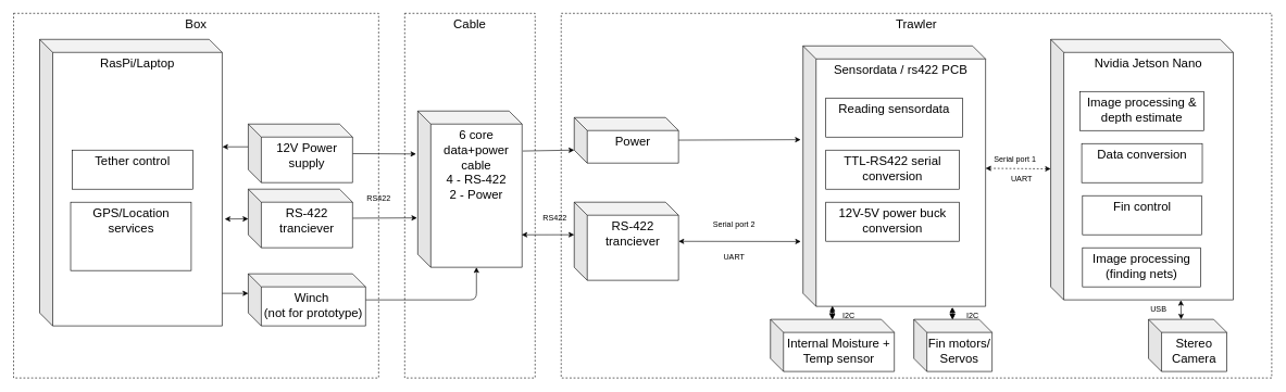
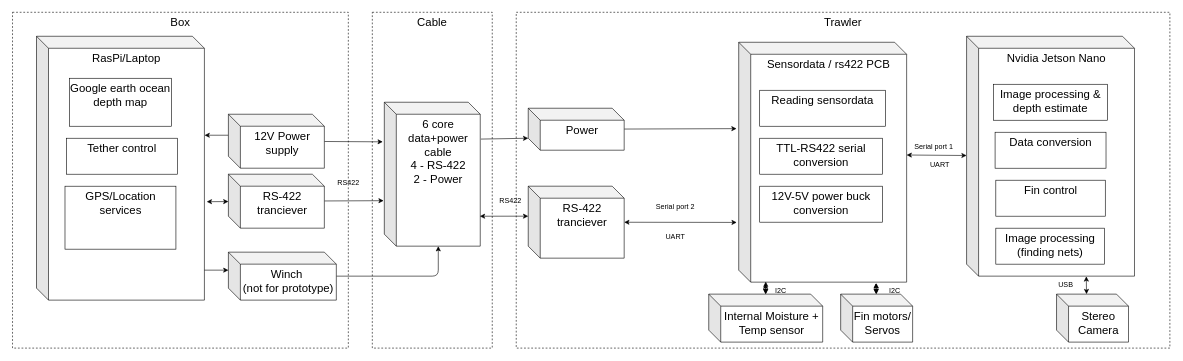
  <mxCell id="0" />
  <mxCell id="1" style="locked=1;" parent="0" />
  <mxCell id="2" value="&lt;font style=&quot;font-size: 19px;&quot;&gt;Box&lt;/font&gt;" style="rounded=0;whiteSpace=wrap;html=1;fillColor=none;dashed=1;verticalAlign=top;" parent="1" vertex="1"><mxGeometry y="20" width="560" height="560" as="geometry" x="20" /></mxCell>
  <mxCell id="3" value="&lt;font style=&quot;font-size: 19px;&quot;&gt;Trawler&lt;br&gt;&lt;br&gt;&lt;/font&gt;" style="rounded=0;whiteSpace=wrap;html=1;fillColor=none;dashed=1;verticalAlign=top;" parent="1" vertex="1"><mxGeometry x="860" y="20" width="1090" height="560" as="geometry" /></mxCell>
  <mxCell id="4" value="&lt;font style=&quot;font-size: 19px;&quot;&gt;Cable&lt;/font&gt;" style="rounded=0;whiteSpace=wrap;html=1;fillColor=none;dashed=1;verticalAlign=top;" parent="1" vertex="1"><mxGeometry x="620" y="20" width="200" height="560" as="geometry" /></mxCell>
  <mxCell id="5" style="edgeStyle=none;html=1;entryX=0.819;entryY=1.004;entryDx=0;entryDy=0;entryPerimeter=0;startArrow=block;startFill=1;" edge="1" parent="1" source="29" target="27"><mxGeometry relative="1" as="geometry" /></mxCell>
  <mxCell id="6" style="edgeStyle=none;html=1;entryX=0.16;entryY=1.006;entryDx=0;entryDy=0;entryPerimeter=0;startArrow=block;startFill=1;" edge="1" parent="1" source="31" target="27"><mxGeometry relative="1" as="geometry" /></mxCell>
  <mxCell id="7" value="Box" style="locked=1;" parent="0" />
  <mxCell id="8" value="RasPi/Laptop" style="shape=cube;whiteSpace=wrap;html=1;boundedLbl=1;backgroundOutline=1;darkOpacity=0.05;darkOpacity2=0.1;fontSize=19;fillColor=default;verticalAlign=top;" parent="7" vertex="1"><mxGeometry x="60" y="60" width="280" height="440" as="geometry" /></mxCell>
+ <mxCell id="9" value="Google earth ocean depth map" style="rounded=0;whiteSpace=wrap;html=1;fontSize=19;fillColor=default;verticalAlign=top;" parent="7" vertex="1"><mxGeometry x="115" y="130" width="170" height="80" as="geometry" /></mxCell>
  <mxCell id="10" style="edgeStyle=none;html=1;entryX=-0.016;entryY=0.275;entryDx=0;entryDy=0;entryPerimeter=0;fontSize=19;" parent="7" source="12" target="22" edge="1"><mxGeometry relative="1" as="geometry" /></mxCell>
  <mxCell id="11" style="edgeStyle=none;html=1;exitX=0;exitY=0;exitDx=0;exitDy=35;exitPerimeter=0;entryX=1.001;entryY=0.375;entryDx=0;entryDy=0;entryPerimeter=0;fontSize=19;" parent="7" source="12" target="8" edge="1"><mxGeometry relative="1" as="geometry" /></mxCell>
  <mxCell id="12" value="12V Power supply" style="shape=cube;whiteSpace=wrap;html=1;boundedLbl=1;backgroundOutline=1;darkOpacity=0.05;darkOpacity2=0.1;fontSize=19;fillColor=default;verticalAlign=top;" parent="7" vertex="1"><mxGeometry x="380" y="190" width="160" height="90" as="geometry" /></mxCell>
  <mxCell id="13" style="edgeStyle=none;html=1;entryX=-0.007;entryY=0.684;entryDx=0;entryDy=0;entryPerimeter=0;fontSize=19;" parent="7" source="15" target="22" edge="1"><mxGeometry relative="1" as="geometry" /></mxCell>
  <mxCell id="14" style="edgeStyle=none;html=1;entryX=1.014;entryY=0.627;entryDx=0;entryDy=0;entryPerimeter=0;fontSize=19;startArrow=classic;startFill=1;" parent="7" source="15" target="8" edge="1"><mxGeometry relative="1" as="geometry" /></mxCell>
  <mxCell id="15" value="RS-422 tranciever" style="shape=cube;whiteSpace=wrap;html=1;boundedLbl=1;backgroundOutline=1;darkOpacity=0.05;darkOpacity2=0.1;fontSize=19;fillColor=default;verticalAlign=top;" parent="7" vertex="1"><mxGeometry x="380" y="290" width="160" height="90" as="geometry" /></mxCell>
  <mxCell id="16" value="Tether control" style="rounded=0;whiteSpace=wrap;html=1;fontSize=19;verticalAlign=top;" parent="7" vertex="1"><mxGeometry x="110" y="230" width="185" height="60" as="geometry" /></mxCell>
  <mxCell id="17" style="edgeStyle=none;html=1;entryX=0;entryY=0;entryDx=90;entryDy=240;entryPerimeter=0;fontSize=19;" parent="7" source="18" target="22" edge="1"><mxGeometry relative="1" as="geometry"><Array as="points"><mxPoint x="730" y="460" /></Array></mxGeometry></mxCell>
  <mxCell id="18" value="Winch&amp;nbsp;&lt;br&gt;(not for prototype)" style="shape=cube;whiteSpace=wrap;html=1;boundedLbl=1;backgroundOutline=1;darkOpacity=0.05;darkOpacity2=0.1;fontSize=19;verticalAlign=top;" parent="7" vertex="1"><mxGeometry x="380" y="420" width="180" height="80" as="geometry" /></mxCell>
  <mxCell id="19" value="" style="endArrow=classic;html=1;fontSize=19;entryX=0;entryY=0;entryDx=0;entryDy=30;entryPerimeter=0;" parent="7" target="18" edge="1"><mxGeometry width="50" height="50" relative="1" as="geometry"><mxPoint x="340" y="450" as="sourcePoint" /><mxPoint x="520" y="590" as="targetPoint" /></mxGeometry></mxCell>
  <mxCell id="20" value="GPS/Location services" style="rounded=0;whiteSpace=wrap;html=1;fontSize=19;verticalAlign=top;" parent="7" vertex="1"><mxGeometry x="107.5" y="310" width="185" height="105" as="geometry" /></mxCell>
  <mxCell id="21" value="Cable" style="locked=1;" parent="0" />
  <mxCell id="22" value="6 core data+power cable&lt;br&gt;4 - RS-422&lt;br&gt;2 - Power" style="shape=cube;whiteSpace=wrap;html=1;boundedLbl=1;backgroundOutline=1;darkOpacity=0.05;darkOpacity2=0.1;fontSize=19;fillColor=default;verticalAlign=top;" parent="21" vertex="1"><mxGeometry x="640" y="170" width="160" height="240" as="geometry" /></mxCell>
  <mxCell id="23" value="RS422" style="text;html=1;align=center;verticalAlign=middle;resizable=0;points=[];autosize=1;strokeColor=none;fillColor=none;" vertex="1" parent="21"><mxGeometry x="550" y="290" width="60" height="30" as="geometry" /></mxCell>
  <mxCell id="24" value="RS422" style="text;html=1;align=center;verticalAlign=middle;resizable=0;points=[];autosize=1;strokeColor=none;fillColor=none;" vertex="1" parent="21"><mxGeometry x="820" y="320" width="60" height="30" as="geometry" /></mxCell>
  <mxCell id="25" value="Trawler" style="locked=1;" parent="0" />
  <mxCell id="26" value="Stereo Camera" style="shape=cube;whiteSpace=wrap;html=1;boundedLbl=1;backgroundOutline=1;darkOpacity=0.05;darkOpacity2=0.1;fontSize=19;fillColor=default;verticalAlign=top;" parent="25" vertex="1"><mxGeometry x="1761" y="490" width="120" height="80" as="geometry" /></mxCell>
  <mxCell id="27" value="Sensordata / rs422 PCB" style="shape=cube;whiteSpace=wrap;html=1;boundedLbl=1;backgroundOutline=1;darkOpacity=0.05;darkOpacity2=0.1;fontSize=19;fillColor=default;verticalAlign=top;" parent="25" vertex="1"><mxGeometry x="1231" y="70" width="280" height="400" as="geometry" /></mxCell>
  <mxCell id="28" style="edgeStyle=none;html=1;entryX=0.817;entryY=1.005;entryDx=0;entryDy=0;entryPerimeter=0;startArrow=block;startFill=1;" edge="1" parent="25" source="29" target="27"><mxGeometry relative="1" as="geometry" /></mxCell>
  <mxCell id="29" value="Fin motors/ Servos" style="shape=cube;whiteSpace=wrap;html=1;boundedLbl=1;backgroundOutline=1;darkOpacity=0.05;darkOpacity2=0.1;fontSize=19;fillColor=default;verticalAlign=top;" parent="25" vertex="1"><mxGeometry x="1401" y="490" width="120" height="80" as="geometry" /></mxCell>
  <mxCell id="30" style="edgeStyle=none;html=1;entryX=0.161;entryY=0.998;entryDx=0;entryDy=0;entryPerimeter=0;startArrow=block;startFill=1;" edge="1" parent="25" source="31" target="27"><mxGeometry relative="1" as="geometry" /></mxCell>
  <mxCell id="31" value="Internal Moisture + Temp sensor" style="shape=cube;whiteSpace=wrap;html=1;boundedLbl=1;backgroundOutline=1;darkOpacity=0.05;darkOpacity2=0.1;fontSize=19;fillColor=default;verticalAlign=top;" parent="25" vertex="1"><mxGeometry x="1181" y="490" width="190" height="80" as="geometry" /></mxCell>
  <mxCell id="32" style="edgeStyle=none;html=1;entryX=0;entryY=0;entryDx=50;entryDy=0;entryPerimeter=0;fontSize=19;startArrow=classic;startFill=1;exitX=0.713;exitY=1.001;exitDx=0;exitDy=0;exitPerimeter=0;" parent="25" source="34" target="26" edge="1"><mxGeometry relative="1" as="geometry" /></mxCell>
- <mxCell id="33" style="edgeStyle=none;html=1;entryX=1;entryY=0.47;entryDx=0;entryDy=0;entryPerimeter=0;startArrow=classic;startFill=1;dashed=1;" parent="25" source="34" target="27" edge="1"><mxGeometry relative="1" as="geometry" /></mxCell>
+ <mxCell id="33" style="edgeStyle=none;html=1;entryX=1;entryY=0.47;entryDx=0;entryDy=0;entryPerimeter=0;startArrow=classic;startFill=1;" parent="25" source="34" target="27" edge="1"><mxGeometry relative="1" as="geometry" /></mxCell>
  <mxCell id="34" value="Nvidia Jetson Nano" style="shape=cube;whiteSpace=wrap;html=1;boundedLbl=1;backgroundOutline=1;darkOpacity=0.05;darkOpacity2=0.1;fontSize=19;fillColor=default;verticalAlign=top;" parent="25" vertex="1"><mxGeometry x="1611" y="60" width="280" height="400" as="geometry" /></mxCell>
  <mxCell id="35" style="edgeStyle=none;html=1;entryX=-0.013;entryY=0.36;entryDx=0;entryDy=0;entryPerimeter=0;" parent="25" source="36" target="27" edge="1"><mxGeometry relative="1" as="geometry"><mxPoint x="1100" y="220" as="targetPoint" /></mxGeometry></mxCell>
  <mxCell id="36" value="Power" style="shape=cube;whiteSpace=wrap;html=1;boundedLbl=1;backgroundOutline=1;darkOpacity=0.05;darkOpacity2=0.1;fontSize=19;fillColor=default;verticalAlign=top;" parent="25" vertex="1"><mxGeometry x="880" y="180" width="160" height="70" as="geometry" /></mxCell>
  <mxCell id="37" style="edgeStyle=none;html=1;entryX=-0.012;entryY=0.751;entryDx=0;entryDy=0;entryPerimeter=0;startArrow=classic;startFill=1;" parent="25" source="38" target="27" edge="1"><mxGeometry relative="1" as="geometry" /></mxCell>
  <mxCell id="38" value="RS-422 tranciever" style="shape=cube;whiteSpace=wrap;html=1;boundedLbl=1;backgroundOutline=1;darkOpacity=0.05;darkOpacity2=0.1;fontSize=19;fillColor=default;verticalAlign=top;" parent="25" vertex="1"><mxGeometry x="880" y="310" width="160" height="120" as="geometry" /></mxCell>
  <mxCell id="39" value="&lt;font style=&quot;font-size: 19px;&quot;&gt;Image processing &amp;amp; depth estimate&lt;/font&gt;" style="rounded=0;whiteSpace=wrap;html=1;verticalAlign=top;" parent="25" vertex="1"><mxGeometry x="1656" y="140" width="190" height="60" as="geometry" /></mxCell>
  <mxCell id="40" value="Data conversion" style="whiteSpace=wrap;html=1;fontSize=19;verticalAlign=top;" parent="25" vertex="1"><mxGeometry x="1658.5" y="220" width="185" height="60" as="geometry" /></mxCell>
  <mxCell id="41" value="Fin control" style="rounded=0;whiteSpace=wrap;html=1;fontSize=19;verticalAlign=top;" parent="25" vertex="1"><mxGeometry x="1659.75" y="300" width="182.5" height="60" as="geometry" /></mxCell>
  <mxCell id="42" value="Reading sensordata" style="rounded=0;whiteSpace=wrap;html=1;fontSize=19;verticalAlign=top;" parent="25" vertex="1"><mxGeometry x="1266" y="150" width="210" height="60" as="geometry" /></mxCell>
  <mxCell id="43" value="TTL-RS422 serial conversion" style="rounded=0;whiteSpace=wrap;html=1;fontSize=19;verticalAlign=top;" parent="25" vertex="1"><mxGeometry x="1266" y="230" width="205" height="60" as="geometry" /></mxCell>
  <mxCell id="44" value="" style="endArrow=classic;html=1;fontSize=19;exitX=0.996;exitY=0.792;exitDx=0;exitDy=0;exitPerimeter=0;entryX=0;entryY=0;entryDx=0;entryDy=50;entryPerimeter=0;startArrow=classic;startFill=1;" parent="25" source="22" target="38" edge="1"><mxGeometry width="50" height="50" relative="1" as="geometry"><mxPoint x="940" y="540" as="sourcePoint" /><mxPoint x="990" y="490" as="targetPoint" /></mxGeometry></mxCell>
  <mxCell id="45" value="" style="endArrow=classic;html=1;fontSize=19;exitX=1.007;exitY=0.256;exitDx=0;exitDy=0;exitPerimeter=0;entryX=0;entryY=0;entryDx=0;entryDy=50;entryPerimeter=0;" parent="25" source="22" target="36" edge="1"><mxGeometry width="50" height="50" relative="1" as="geometry"><mxPoint x="890" y="70" as="sourcePoint" /><mxPoint x="940" y="20" as="targetPoint" /></mxGeometry></mxCell>
  <mxCell id="46" value="12V-5V power buck conversion" style="rounded=0;whiteSpace=wrap;html=1;fontSize=19;verticalAlign=top;" parent="25" vertex="1"><mxGeometry x="1266" y="310" width="205" height="60" as="geometry" /></mxCell>
  <mxCell id="47" value="Image processing (finding nets)" style="rounded=0;whiteSpace=wrap;html=1;fontSize=19;fillColor=default;verticalAlign=top;" parent="25" vertex="1"><mxGeometry x="1659.75" y="380" width="181.25" height="60" as="geometry" /></mxCell>
  <mxCell id="48" value="Serial port 1" style="text;html=1;align=center;verticalAlign=middle;resizable=0;points=[];autosize=1;strokeColor=none;fillColor=none;" vertex="1" parent="25"><mxGeometry x="1511" y="230" width="90" height="30" as="geometry" /></mxCell>
  <mxCell id="49" value="USB" style="text;html=1;align=center;verticalAlign=middle;resizable=0;points=[];autosize=1;strokeColor=none;fillColor=none;" vertex="1" parent="25"><mxGeometry x="1751" y="460" width="50" height="30" as="geometry" /></mxCell>
  <mxCell id="50" value="I2C" style="text;html=1;align=center;verticalAlign=middle;resizable=0;points=[];autosize=1;strokeColor=none;fillColor=none;" vertex="1" parent="25"><mxGeometry x="1471" y="470" width="40" height="30" as="geometry" /></mxCell>
  <mxCell id="51" value="I2C" style="text;html=1;align=center;verticalAlign=middle;resizable=0;points=[];autosize=1;strokeColor=none;fillColor=none;" vertex="1" parent="25"><mxGeometry x="1281" y="470" width="40" height="30" as="geometry" /></mxCell>
  <mxCell id="52" value="Serial port 2" style="text;html=1;align=center;verticalAlign=middle;resizable=0;points=[];autosize=1;strokeColor=none;fillColor=none;" vertex="1" parent="25"><mxGeometry x="1080" y="330" width="90" height="30" as="geometry" /></mxCell>
  <mxCell id="53" value="UART" style="text;html=1;align=center;verticalAlign=middle;resizable=0;points=[];autosize=1;strokeColor=none;fillColor=none;" vertex="1" parent="25"><mxGeometry x="1536" y="260" width="60" height="30" as="geometry" /></mxCell>
  <mxCell id="54" value="UART" style="text;html=1;align=center;verticalAlign=middle;resizable=0;points=[];autosize=1;strokeColor=none;fillColor=none;" vertex="1" parent="25"><mxGeometry x="1095" y="380" width="60" height="30" as="geometry" /></mxCell>
